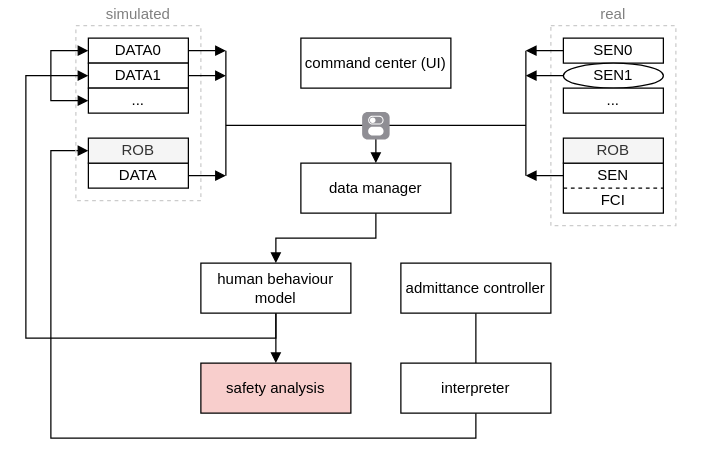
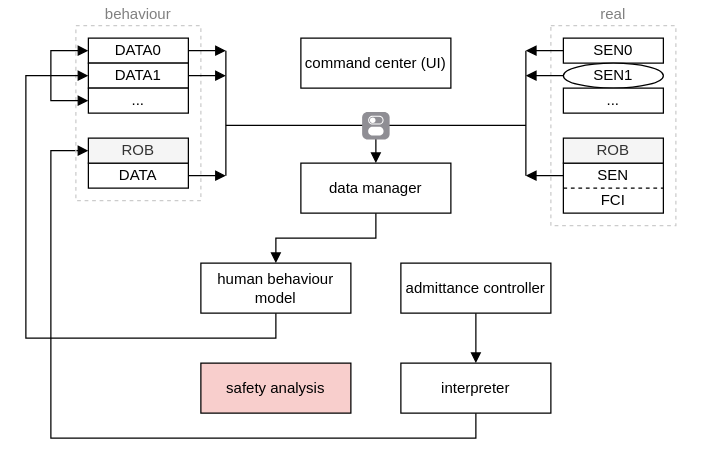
  <mxCell id="0" />
  <mxCell id="1" parent="0" />
  <mxCell id="2" value="real" style="rounded=0;whiteSpace=wrap;html=1;dashed=1;strokeColor=#CCCCCC;fillColor=none;verticalAlign=bottom;labelPosition=center;verticalLabelPosition=top;align=center;fontColor=#808080;" vertex="1" parent="1"><mxGeometry x="440" y="20" width="100" height="160" as="geometry" /></mxCell>
  <mxCell id="3" value="" style="group" vertex="1" connectable="0" parent="1"><mxGeometry x="450" y="110" width="80" height="60" as="geometry" /></mxCell>
  <mxCell id="4" value="" style="endArrow=none;dashed=1;html=1;entryX=1;entryY=0.5;entryDx=0;entryDy=0;exitX=0;exitY=0.5;exitDx=0;exitDy=0;" edge="1" parent="3" source="5" target="5"><mxGeometry width="50" height="50" relative="1" as="geometry"><mxPoint x="-160" y="130" as="sourcePoint" /><mxPoint x="100" y="110" as="targetPoint" /></mxGeometry></mxCell>
  <mxCell id="5" value="" style="rounded=0;whiteSpace=wrap;html=1;fillColor=none;" vertex="1" parent="3"><mxGeometry y="20" width="80" height="40" as="geometry" /></mxCell>
  <mxCell id="6" value="FCI" style="rounded=0;whiteSpace=wrap;html=1;dashed=1;strokeColor=none;fillColor=none;" vertex="1" parent="3"><mxGeometry y="40" width="80" height="20" as="geometry" /></mxCell>
  <mxCell id="7" value="SEN" style="rounded=0;whiteSpace=wrap;html=1;dashed=1;strokeColor=none;fillColor=none;" vertex="1" parent="3"><mxGeometry y="20" width="80" height="20" as="geometry" /></mxCell>
  <mxCell id="8" value="ROB" style="rounded=0;whiteSpace=wrap;html=1;fillColor=#f5f5f5;strokeColor=#000000;fontColor=#333333;" vertex="1" parent="3"><mxGeometry width="80" height="20" as="geometry" /></mxCell>
  <mxCell id="9" value="" style="group" vertex="1" connectable="0" parent="1"><mxGeometry x="450" y="30" width="80" height="60" as="geometry" /></mxCell>
  <mxCell id="10" value="SEN0" style="rounded=0;whiteSpace=wrap;html=1;" vertex="1" parent="9"><mxGeometry width="80" height="20" as="geometry" /></mxCell>
  <mxCell id="11" value="SEN1" style="ellipse;whiteSpace=wrap;html=1;" vertex="1" parent="9"><mxGeometry y="20" width="80" height="20" as="geometry" /></mxCell>
  <mxCell id="12" value="..." style="rounded=0;whiteSpace=wrap;html=1;" vertex="1" parent="9"><mxGeometry y="40" width="80" height="20" as="geometry" /></mxCell>
  <mxCell id="13" value="command center (UI)" style="rounded=0;whiteSpace=wrap;html=1;" vertex="1" parent="1"><mxGeometry x="240" y="30" width="120" height="40" as="geometry" /></mxCell>
  <mxCell id="14" style="edgeStyle=orthogonalEdgeStyle;rounded=0;orthogonalLoop=1;jettySize=auto;html=1;endArrow=block;endFill=1;" edge="1" parent="1" source="15" target="18"><mxGeometry relative="1" as="geometry" /></mxCell>
  <mxCell id="15" value="data manager" style="rounded=0;whiteSpace=wrap;html=1;" vertex="1" parent="1"><mxGeometry x="240" y="130" width="120" height="40" as="geometry" /></mxCell>
- <mxCell id="16" style="edgeStyle=orthogonalEdgeStyle;rounded=0;orthogonalLoop=1;jettySize=auto;html=1;endArrow=block;endFill=1;" edge="1" parent="1" source="18" target="23"><mxGeometry relative="1" as="geometry" /></mxCell>
  <mxCell id="17" style="edgeStyle=orthogonalEdgeStyle;rounded=0;jumpStyle=none;orthogonalLoop=1;jettySize=auto;html=1;startArrow=none;startFill=0;endArrow=none;endFill=0;fontColor=#808080;entryX=0.5;entryY=1;entryDx=0;entryDy=0;" edge="1" parent="1" target="18"><mxGeometry relative="1" as="geometry"><mxPoint x="40" y="60" as="sourcePoint" /><Array as="points"><mxPoint x="20" y="60" /><mxPoint x="20" y="270" /><mxPoint x="220" y="270" /></Array></mxGeometry></mxCell>
  <mxCell id="18" value="human behaviour model" style="rounded=0;whiteSpace=wrap;html=1;" vertex="1" parent="1"><mxGeometry x="160" y="210" width="120" height="40" as="geometry" /></mxCell>
- <mxCell id="19" style="edgeStyle=orthogonalEdgeStyle;rounded=0;orthogonalLoop=1;jettySize=auto;html=1;endArrow=none;endFill=1;" edge="1" parent="1" source="20" target="22"><mxGeometry relative="1" as="geometry" /></mxCell>
+ <mxCell id="19" style="edgeStyle=orthogonalEdgeStyle;rounded=0;orthogonalLoop=1;jettySize=auto;html=1;endArrow=block;endFill=1;" edge="1" parent="1" source="20" target="22"><mxGeometry relative="1" as="geometry" /></mxCell>
  <mxCell id="20" value="admittance controller" style="rounded=0;whiteSpace=wrap;html=1;" vertex="1" parent="1"><mxGeometry x="320" y="210" width="120" height="40" as="geometry" /></mxCell>
  <mxCell id="21" style="edgeStyle=orthogonalEdgeStyle;rounded=0;jumpStyle=none;orthogonalLoop=1;jettySize=auto;html=1;entryX=0;entryY=0.5;entryDx=0;entryDy=0;startArrow=none;startFill=0;endArrow=block;endFill=1;fontColor=#808080;" edge="1" parent="1" source="22" target="33"><mxGeometry relative="1" as="geometry"><mxPoint x="70" y="160" as="targetPoint" /><Array as="points"><mxPoint x="380" y="350" /><mxPoint x="40" y="350" /><mxPoint x="40" y="120" /></Array></mxGeometry></mxCell>
  <mxCell id="22" value="interpreter" style="rounded=0;whiteSpace=wrap;html=1;" vertex="1" parent="1"><mxGeometry x="320" y="290" width="120" height="40" as="geometry" /></mxCell>
  <mxCell id="23" value="safety analysis" style="rounded=0;whiteSpace=wrap;html=1;fillColor=#f8cecc;" vertex="1" parent="1"><mxGeometry x="160" y="290" width="120" height="40" as="geometry" /></mxCell>
  <mxCell id="24" style="edgeStyle=orthogonalEdgeStyle;rounded=0;orthogonalLoop=1;jettySize=auto;html=1;jumpStyle=none;endArrow=block;endFill=1;" edge="1" parent="1" source="10"><mxGeometry relative="1" as="geometry"><mxPoint x="420" y="40" as="targetPoint" /></mxGeometry></mxCell>
  <mxCell id="25" style="edgeStyle=orthogonalEdgeStyle;rounded=0;orthogonalLoop=1;jettySize=auto;html=1;endArrow=block;endFill=1;" edge="1" parent="1" source="11"><mxGeometry relative="1" as="geometry"><mxPoint x="420" y="60" as="targetPoint" /></mxGeometry></mxCell>
  <mxCell id="26" style="edgeStyle=orthogonalEdgeStyle;rounded=0;orthogonalLoop=1;jettySize=auto;html=1;endArrow=block;endFill=1;" edge="1" parent="1" source="7"><mxGeometry relative="1" as="geometry"><mxPoint x="420" y="140" as="targetPoint" /></mxGeometry></mxCell>
  <mxCell id="27" value="" style="endArrow=block;html=1;entryX=0.5;entryY=0;entryDx=0;entryDy=0;rounded=0;endFill=1;" edge="1" parent="1" target="15"><mxGeometry width="50" height="50" relative="1" as="geometry"><mxPoint x="300" y="100" as="sourcePoint" /><mxPoint x="295" y="30" as="targetPoint" /><Array as="points"><mxPoint x="300" y="100" /></Array></mxGeometry></mxCell>
  <mxCell id="28" value="" style="endArrow=none;html=1;" edge="1" parent="1"><mxGeometry width="50" height="50" relative="1" as="geometry"><mxPoint x="420" y="140" as="sourcePoint" /><mxPoint x="420" y="40" as="targetPoint" /></mxGeometry></mxCell>
- <mxCell id="29" value="simulated" style="rounded=0;whiteSpace=wrap;html=1;dashed=1;strokeColor=#CCCCCC;fillColor=none;verticalAlign=bottom;labelPosition=center;verticalLabelPosition=top;align=center;fontColor=#808080;" vertex="1" parent="1"><mxGeometry x="60" y="20" width="100" height="140" as="geometry" /></mxCell>
+ <mxCell id="29" value="behaviour" style="rounded=0;whiteSpace=wrap;html=1;dashed=1;strokeColor=#CCCCCC;fillColor=none;verticalAlign=bottom;labelPosition=center;verticalLabelPosition=top;align=center;fontColor=#808080;" vertex="1" parent="1"><mxGeometry x="60" y="20" width="100" height="140" as="geometry" /></mxCell>
  <mxCell id="30" value="" style="group" vertex="1" connectable="0" parent="1"><mxGeometry x="70" y="110" width="80" height="60" as="geometry" /></mxCell>
  <mxCell id="31" value="" style="rounded=0;whiteSpace=wrap;html=1;fillColor=none;" vertex="1" parent="30"><mxGeometry y="20" width="80" height="20" as="geometry" /></mxCell>
  <mxCell id="32" value="DATA" style="rounded=0;whiteSpace=wrap;html=1;dashed=1;strokeColor=none;fillColor=none;" vertex="1" parent="30"><mxGeometry y="20" width="80" height="20" as="geometry" /></mxCell>
  <mxCell id="33" value="ROB" style="rounded=0;whiteSpace=wrap;html=1;fillColor=#f5f5f5;strokeColor=#000000;fontColor=#333333;" vertex="1" parent="30"><mxGeometry width="80" height="20" as="geometry" /></mxCell>
  <mxCell id="34" value="" style="group" vertex="1" connectable="0" parent="1"><mxGeometry x="70" y="30" width="80" height="60" as="geometry" /></mxCell>
  <mxCell id="35" value="DATA0" style="rounded=0;whiteSpace=wrap;html=1;" vertex="1" parent="34"><mxGeometry width="80" height="20" as="geometry" /></mxCell>
  <mxCell id="36" value="DATA1" style="rounded=0;whiteSpace=wrap;html=1;" vertex="1" parent="34"><mxGeometry y="20" width="80" height="20" as="geometry" /></mxCell>
  <mxCell id="37" value="..." style="rounded=0;whiteSpace=wrap;html=1;" vertex="1" parent="34"><mxGeometry y="40" width="80" height="20" as="geometry" /></mxCell>
  <mxCell id="38" style="edgeStyle=orthogonalEdgeStyle;rounded=0;orthogonalLoop=1;jettySize=auto;html=1;jumpStyle=none;endArrow=block;endFill=1;" edge="1" source="35" parent="1"><mxGeometry relative="1" as="geometry"><mxPoint x="180" y="40" as="targetPoint" /></mxGeometry></mxCell>
  <mxCell id="39" style="edgeStyle=orthogonalEdgeStyle;rounded=0;orthogonalLoop=1;jettySize=auto;html=1;endArrow=block;endFill=1;" edge="1" source="36" parent="1"><mxGeometry relative="1" as="geometry"><mxPoint x="180" y="60" as="targetPoint" /></mxGeometry></mxCell>
  <mxCell id="40" style="edgeStyle=orthogonalEdgeStyle;rounded=0;orthogonalLoop=1;jettySize=auto;html=1;endArrow=block;endFill=1;" edge="1" source="32" parent="1"><mxGeometry relative="1" as="geometry"><mxPoint x="180" y="140" as="targetPoint" /></mxGeometry></mxCell>
  <mxCell id="41" value="" style="endArrow=none;html=1;" edge="1" parent="1"><mxGeometry width="50" height="50" relative="1" as="geometry"><mxPoint x="180" y="140" as="sourcePoint" /><mxPoint x="180" y="40" as="targetPoint" /></mxGeometry></mxCell>
  <mxCell id="42" value="" style="endArrow=none;html=1;rounded=0;endFill=0;" edge="1" parent="1"><mxGeometry width="50" height="50" relative="1" as="geometry"><mxPoint x="420" y="99.83" as="sourcePoint" /><mxPoint x="300" y="99.83" as="targetPoint" /></mxGeometry></mxCell>
  <mxCell id="43" value="" style="endArrow=none;html=1;rounded=0;endFill=0;" edge="1" parent="1"><mxGeometry width="50" height="50" relative="1" as="geometry"><mxPoint x="180" y="99.83" as="sourcePoint" /><mxPoint x="300" y="99.83" as="targetPoint" /></mxGeometry></mxCell>
  <mxCell id="44" value="" style="html=1;strokeWidth=1;shadow=0;dashed=0;shape=mxgraph.ios7.misc.switch;fillColor=#8F8E94;strokeColor=none;buttonText=;strokeColor2=#222222;fontColor=#222222;fontSize=8;verticalLabelPosition=bottom;verticalAlign=top;align=center;" vertex="1" parent="1"><mxGeometry x="289" y="89" width="22" height="22" as="geometry" /></mxCell>
  <mxCell id="45" style="edgeStyle=orthogonalEdgeStyle;rounded=0;orthogonalLoop=1;jettySize=auto;html=1;endArrow=block;endFill=1;entryX=0;entryY=0.5;entryDx=0;entryDy=0;" edge="1" parent="1" target="36"><mxGeometry relative="1" as="geometry"><mxPoint x="50" y="59.76" as="targetPoint" /><mxPoint x="40" y="60" as="sourcePoint" /><Array as="points"><mxPoint x="45" y="60" /></Array></mxGeometry></mxCell>
  <mxCell id="46" style="edgeStyle=orthogonalEdgeStyle;rounded=0;orthogonalLoop=1;jettySize=auto;html=1;endArrow=block;endFill=1;entryX=0;entryY=0.5;entryDx=0;entryDy=0;" edge="1" parent="1" target="35"><mxGeometry relative="1" as="geometry"><mxPoint x="60.003" y="40.001" as="targetPoint" /><mxPoint x="40" y="60" as="sourcePoint" /><Array as="points"><mxPoint x="40" y="40" /></Array></mxGeometry></mxCell>
  <mxCell id="47" style="edgeStyle=orthogonalEdgeStyle;rounded=0;orthogonalLoop=1;jettySize=auto;html=1;endArrow=block;endFill=1;entryX=0;entryY=0.5;entryDx=0;entryDy=0;" edge="1" parent="1" target="37"><mxGeometry relative="1" as="geometry"><mxPoint x="70.003" y="80" as="targetPoint" /><mxPoint x="40" y="60" as="sourcePoint" /><Array as="points"><mxPoint x="40" y="80" /></Array></mxGeometry></mxCell>
